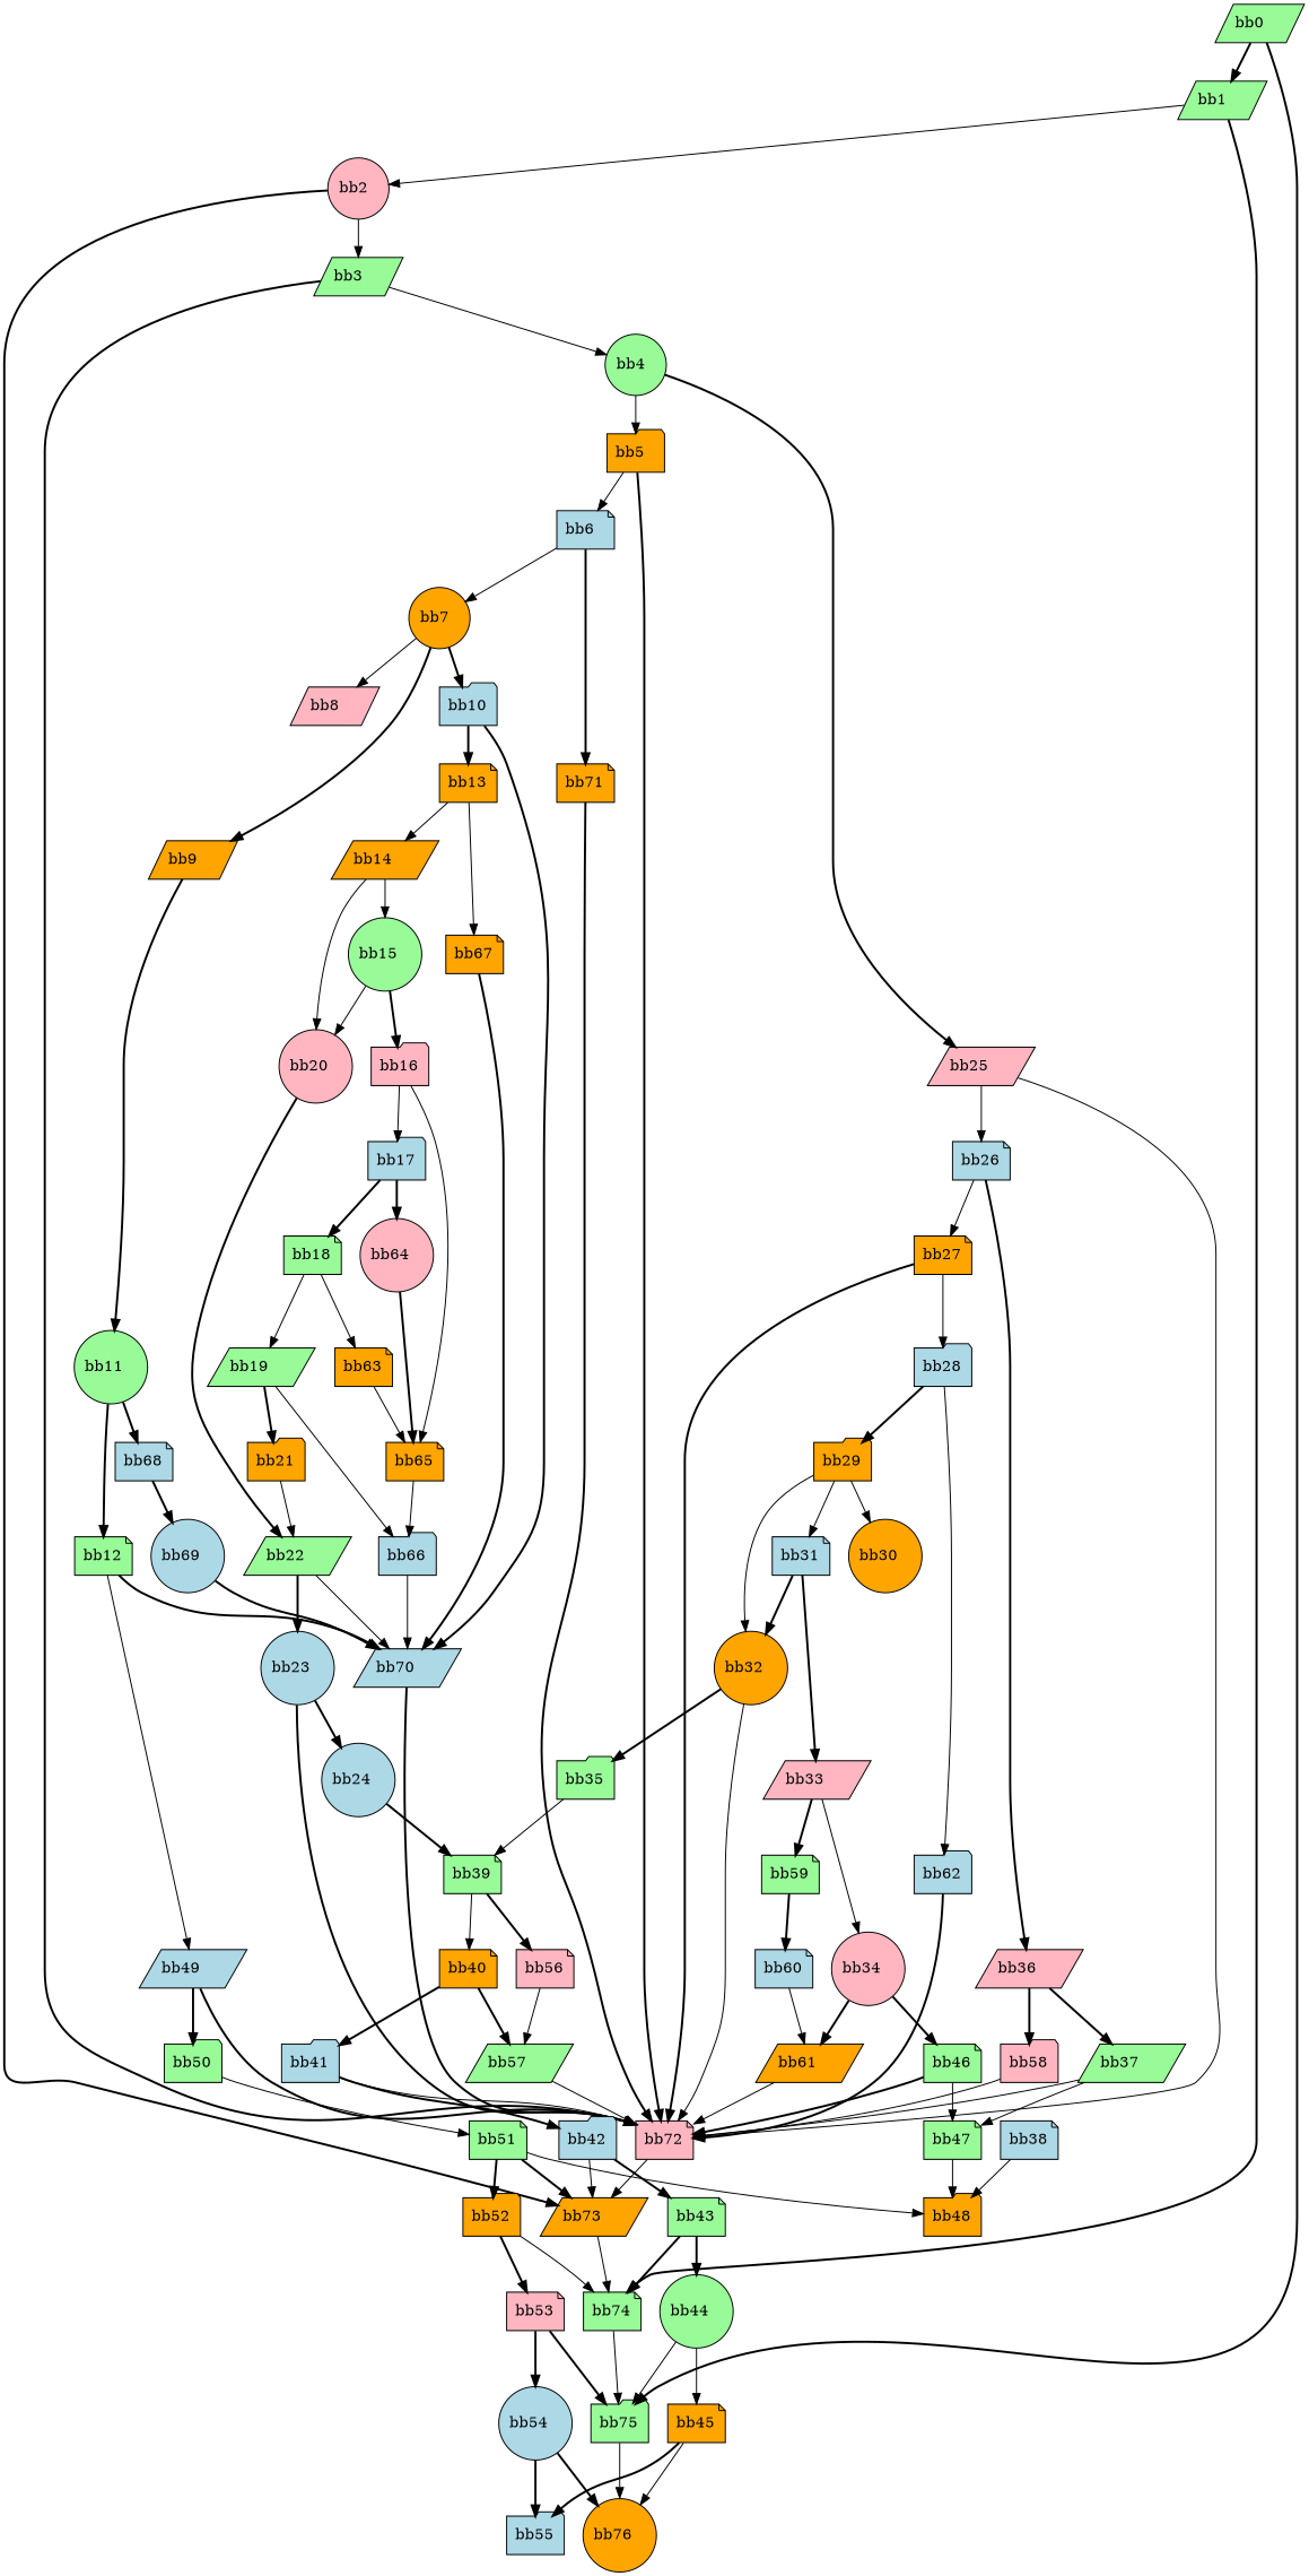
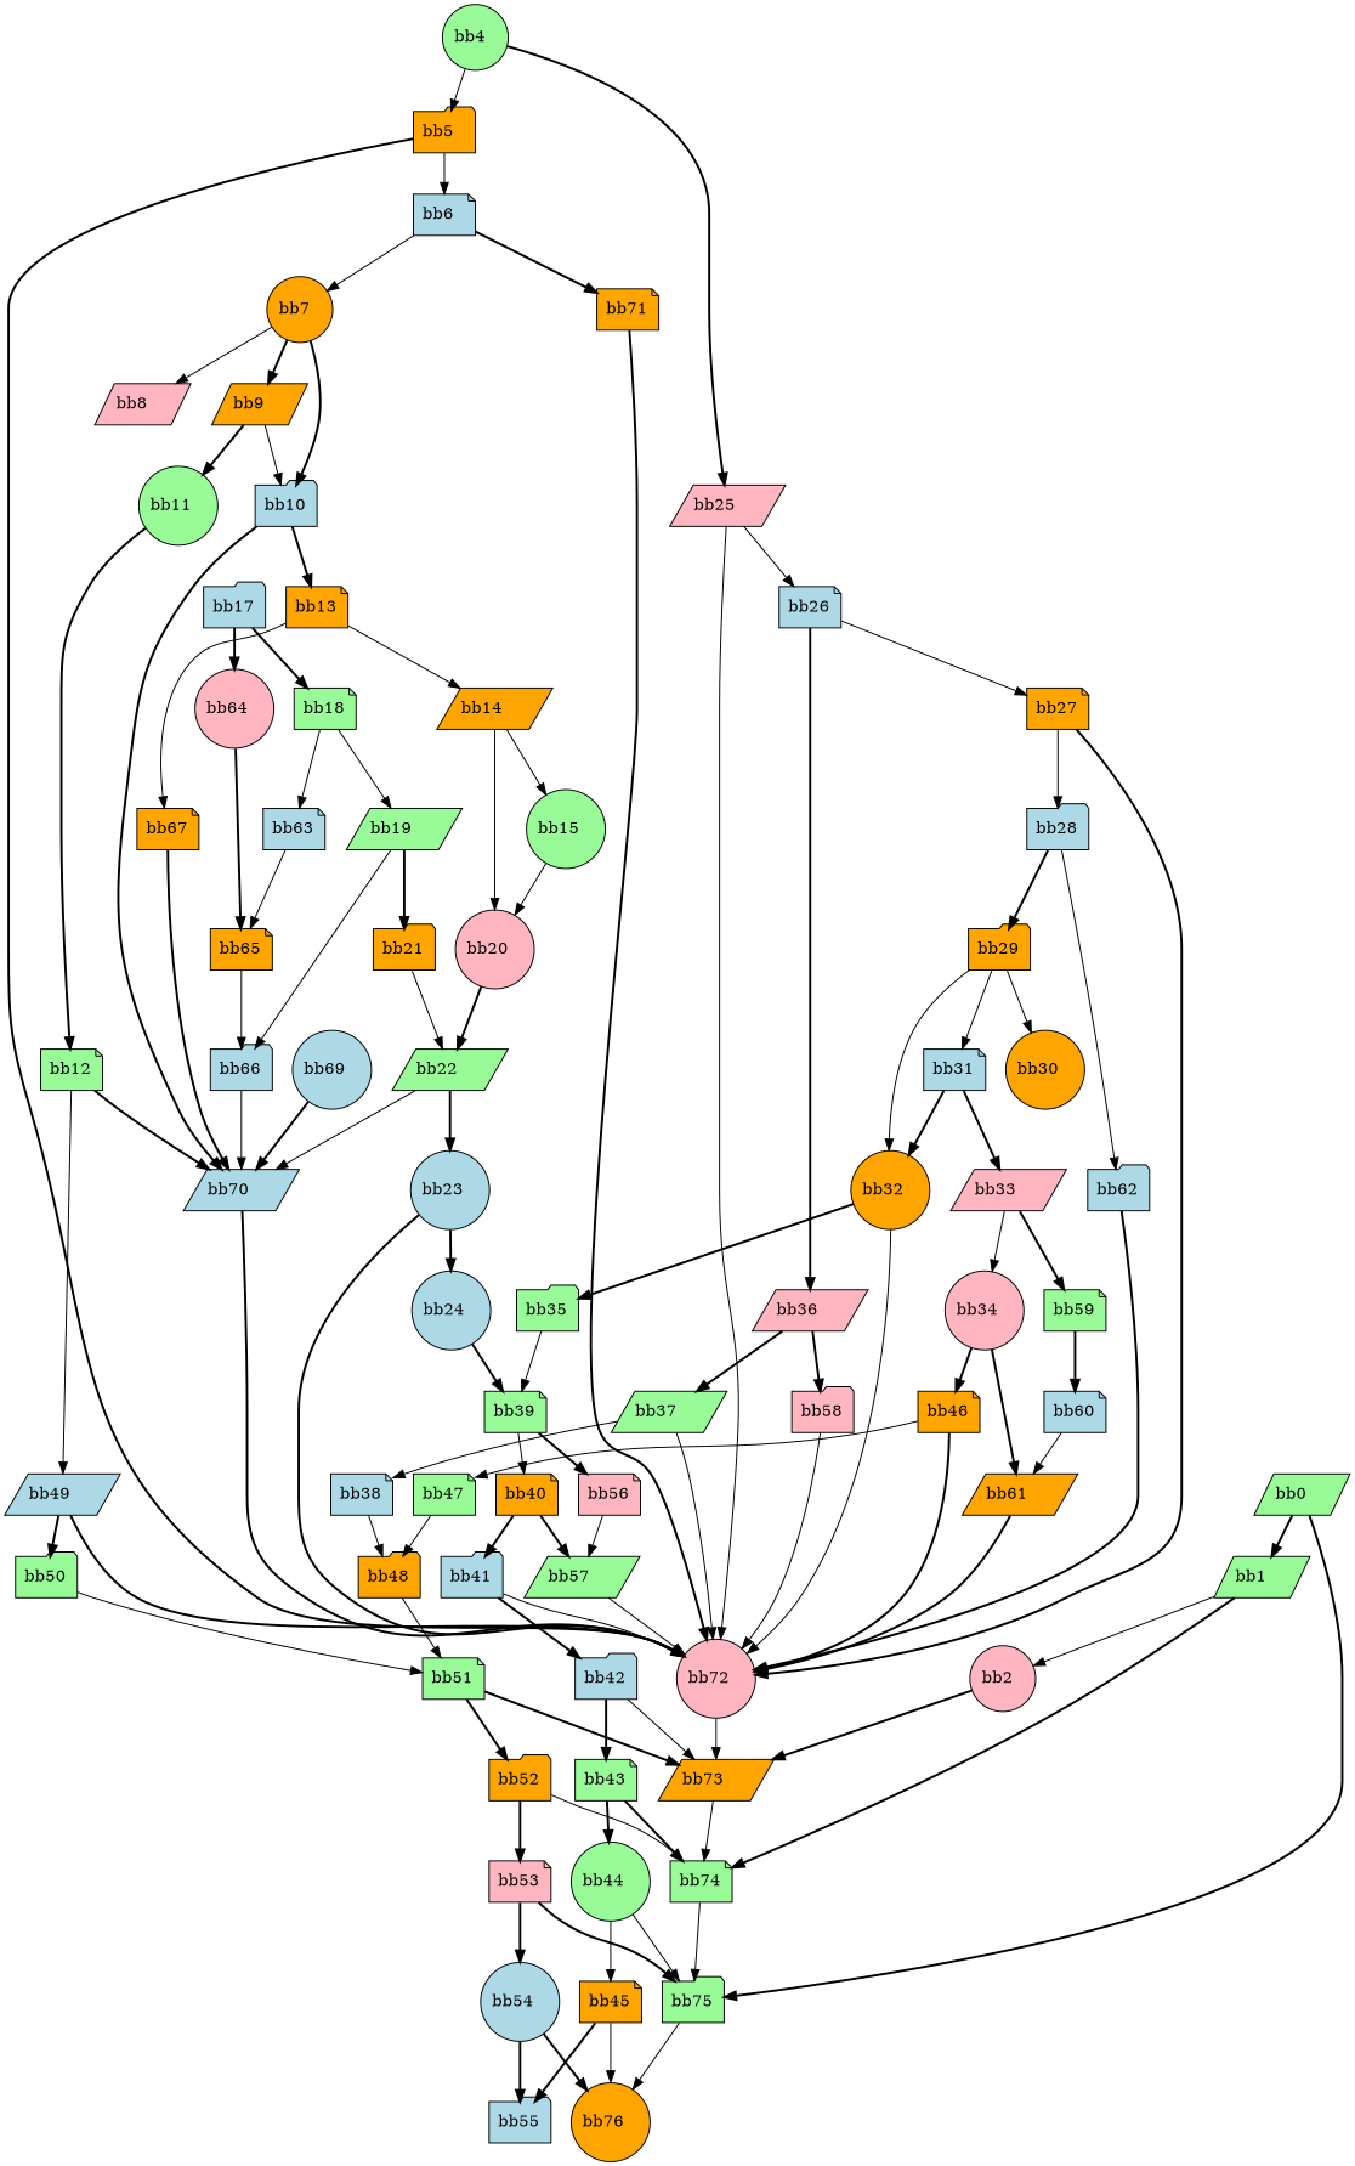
  digraph {
    node [fillcolor=palegreen shape=note style=filled]
    edge [style=bold]
    n1 [label="bb0\l" shape=parallelogram]
    n2 [label="bb1\l" shape=parallelogram]
    n3 [label="bb75\l" shape=folder]
    n4 [fillcolor=lightpink label="bb2\l" shape=circle]
    n5 [label="bb74\l"]
    n6 [fillcolor=orange label="bb76\l" shape=circle]
-   n7 [label="bb3\l" shape=parallelogram]
    n8 [fillcolor=orange label="bb73\l" shape=parallelogram]
    n9 [label="bb4\l" shape=circle]
-   n10 [fillcolor=lightpink label="bb72\l"]
+   n10 [fillcolor=lightpink label="bb72\l" shape=circle]
    n11 [fillcolor=orange label="bb5\l" shape=folder]
    n12 [fillcolor=lightpink label="bb25\l" shape=parallelogram]
    n13 [fillcolor=lightblue label="bb6\l"]
    n14 [fillcolor=lightblue label="bb26\l"]
    n15 [fillcolor=orange label="bb7\l" shape=circle]
    n16 [fillcolor=orange label="bb71\l"]
    n17 [fillcolor=lightpink label="bb8\l" shape=parallelogram]
    n18 [fillcolor=orange label="bb9\l" shape=parallelogram]
    n19 [fillcolor=lightblue label="bb10\l" shape=folder]
    n20 [label="bb11\l" shape=circle]
    n21 [fillcolor=orange label="bb13\l"]
    n22 [fillcolor=lightblue label="bb70\l" shape=parallelogram]
    n23 [label="bb12\l"]
-   n24 [fillcolor=lightblue label="bb68\l"]
    n25 [fillcolor=orange label="bb14\l" shape=parallelogram]
    n26 [fillcolor=orange label="bb67\l"]
    n27 [fillcolor=lightblue label="bb49\l" shape=parallelogram]
    n28 [fillcolor=lightblue label="bb69\l" shape=circle]
    n29 [label="bb50\l" shape=folder]
    n30 [label="bb15\l" shape=circle]
    n31 [fillcolor=lightpink label="bb20\l" shape=circle]
-   n32 [fillcolor=lightpink label="bb16\l" shape=folder]
    n33 [label="bb22\l" shape=parallelogram]
    n34 [fillcolor=lightblue label="bb17\l" shape=folder]
    n35 [fillcolor=orange label="bb65\l"]
    n36 [label="bb18\l"]
    n37 [fillcolor=lightpink label="bb64\l" shape=circle]
    n38 [fillcolor=lightblue label="bb66\l" shape=folder]
    n39 [label="bb19\l" shape=parallelogram]
-   n40 [fillcolor=orange label="bb63\l"]
+   n40 [fillcolor=lightblue label="bb63\l"]
    n41 [fillcolor=orange label="bb21\l" shape=folder]
    n42 [fillcolor=lightblue label="bb23\l" shape=circle]
    n43 [fillcolor=lightblue label="bb24\l" shape=circle]
    n44 [label="bb39\l"]
    n45 [fillcolor=orange label="bb40\l"]
    n46 [fillcolor=lightpink label="bb56\l"]
    n47 [fillcolor=orange label="bb27\l"]
    n48 [fillcolor=lightpink label="bb36\l" shape=parallelogram]
    n49 [fillcolor=lightblue label="bb28\l" shape=folder]
    n50 [label="bb37\l" shape=parallelogram]
    n51 [fillcolor=lightpink label="bb58\l" shape=folder]
    n52 [fillcolor=orange label="bb29\l" shape=folder]
    n53 [fillcolor=lightblue label="bb62\l" shape=folder]
    n54 [fillcolor=orange label="bb30\l" shape=circle]
    n55 [fillcolor=lightblue label="bb31\l"]
    n56 [fillcolor=orange label="bb32\l" shape=circle]
    n57 [fillcolor=lightpink label="bb33\l" shape=parallelogram]
    n58 [label="bb35\l" shape=folder]
    n59 [fillcolor=lightpink label="bb34\l" shape=circle]
    n60 [label="bb59\l"]
-   n61 [label="bb46\l"]
+   n61 [fillcolor=orange label="bb46\l"]
    n62 [fillcolor=orange label="bb61\l" shape=parallelogram]
    n63 [fillcolor=lightblue label="bb60\l"]
    n64 [label="bb47\l"]
    n65 [fillcolor=lightblue label="bb38\l"]
    n66 [fillcolor=orange label="bb48\l" shape=folder]
    n67 [label="bb51\l"]
    n68 [fillcolor=lightblue label="bb41\l" shape=folder]
    n69 [label="bb57\l" shape=parallelogram]
    n70 [fillcolor=lightblue label="bb42\l" shape=folder]
    n71 [label="bb43\l"]
    n72 [label="bb44\l" shape=circle]
    n73 [fillcolor=orange label="bb45\l"]
    n74 [fillcolor=lightblue label="bb55\l" shape=folder]
    n75 [fillcolor=orange label="bb52\l" shape=folder]
    n76 [fillcolor=lightpink label="bb53\l"]
    n77 [fillcolor=lightblue label="bb54\l" shape=circle]
    n1 -> n2
    n1 -> n3
    n2 -> n4 [style=solid]
    n2 -> n5
    n3 -> n6 [style=solid]
-   n4 -> n7 [style=solid]
    n4 -> n8
    n5 -> n3 [style=solid]
-   n7 -> n9 [style=solid]
-   n7 -> n10
    n8 -> n5 [style=solid]
    n9 -> n11 [style=solid]
    n9 -> n12
    n10 -> n8 [style=solid]
    n11 -> n10
    n11 -> n13 [style=solid]
    n12 -> n10 [style=solid]
    n12 -> n14 [style=solid]
    n13 -> n15 [style=solid]
    n13 -> n16
    n14 -> n47 [style=solid]
    n14 -> n48
    n15 -> n17 [style=solid]
    n15 -> n18
    n15 -> n19
    n16 -> n10
+   n18 -> n19 [style=solid]
    n18 -> n20
    n19 -> n21
    n19 -> n22
    n20 -> n23
-   n20 -> n24
    n21 -> n25 [style=solid]
    n21 -> n26 [style=solid]
    n22 -> n10
    n23 -> n22
    n23 -> n27 [style=solid]
-   n24 -> n28
    n25 -> n30 [style=solid]
    n25 -> n31 [style=solid]
    n26 -> n22
    n27 -> n10
    n27 -> n29
    n28 -> n22
    n29 -> n67 [style=solid]
    n30 -> n31 [style=solid]
-   n30 -> n32
    n31 -> n33
-   n32 -> n34 [style=solid]
-   n32 -> n35 [style=solid]
    n33 -> n22 [style=solid]
    n33 -> n42
    n34 -> n36
    n34 -> n37
    n35 -> n38 [style=solid]
    n36 -> n39 [style=solid]
    n36 -> n40 [style=solid]
    n37 -> n35
    n38 -> n22 [style=solid]
    n39 -> n38 [style=solid]
    n39 -> n41
    n40 -> n35 [style=solid]
    n41 -> n33 [style=solid]
    n42 -> n10
    n42 -> n43
    n43 -> n44
    n44 -> n45 [style=solid]
    n44 -> n46
    n45 -> n68
    n45 -> n69
    n46 -> n69 [style=solid]
    n47 -> n10
    n47 -> n49 [style=solid]
    n48 -> n50
    n48 -> n51
    n49 -> n52
    n49 -> n53 [style=solid]
    n50 -> n10 [style=solid]
-   n50 -> n64 [style=solid]
+   n50 -> n65 [style=solid]
    n51 -> n10 [style=solid]
    n52 -> n54 [style=solid]
    n52 -> n55 [style=solid]
    n52 -> n56 [style=solid]
    n53 -> n10
    n55 -> n56
    n55 -> n57
    n56 -> n10 [style=solid]
    n56 -> n58
    n57 -> n59 [style=solid]
    n57 -> n60
    n58 -> n44 [style=solid]
    n59 -> n61
    n59 -> n62
    n60 -> n63
    n61 -> n10
    n61 -> n64 [style=solid]
-   n62 -> n10 [style=solid]
+   n62 -> n10
    n63 -> n62 [style=solid]
    n64 -> n66 [style=solid]
    n65 -> n66 [style=solid]
-   n67 -> n66 [style=solid]
+   n66 -> n67 [style=solid]
    n67 -> n8
    n67 -> n75
    n68 -> n10 [style=solid]
    n68 -> n70
    n69 -> n10 [style=solid]
    n70 -> n8 [style=solid]
    n70 -> n71
    n71 -> n5
    n71 -> n72
    n72 -> n3 [style=solid]
    n72 -> n73 [style=solid]
    n73 -> n6 [style=solid]
    n73 -> n74
    n75 -> n5 [style=solid]
    n75 -> n76
    n76 -> n3
    n76 -> n77
    n77 -> n6
    n77 -> n74
  }
